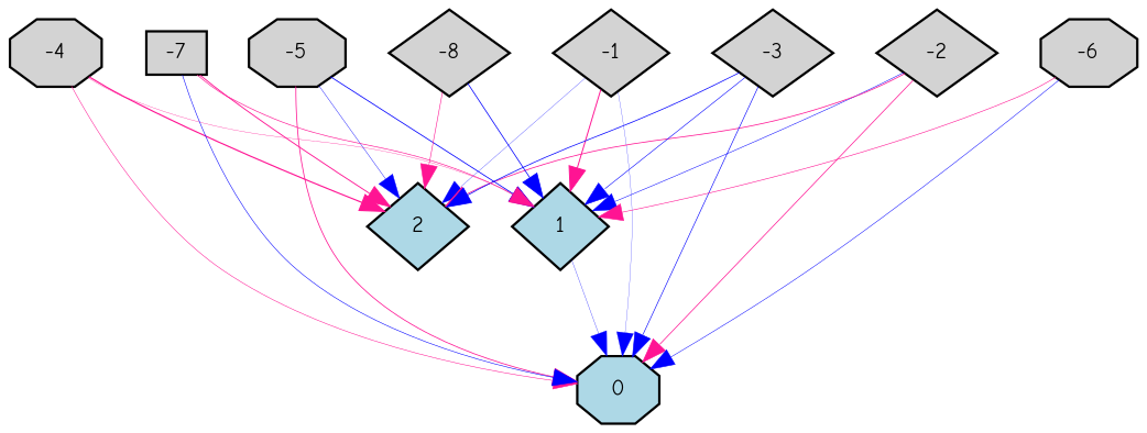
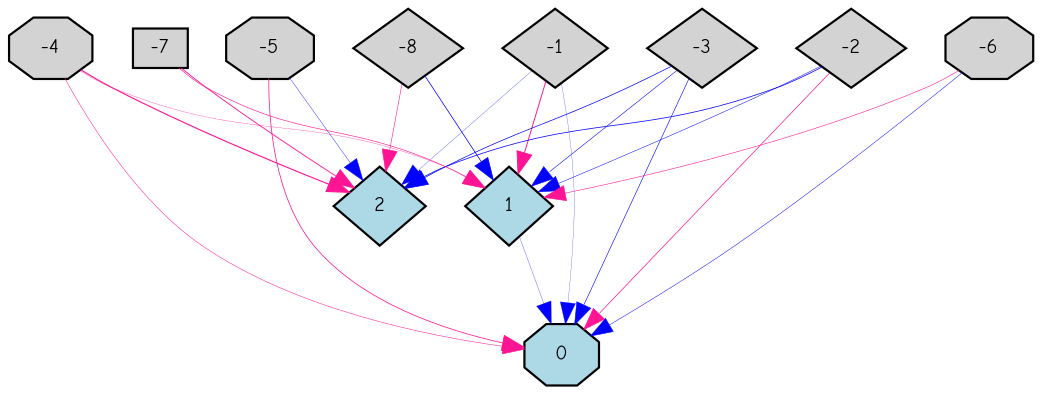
  digraph {
    fontname="Comic Neue"
    node [fillcolor=lightgray fontname="Comic Neue" fontsize=9 shape=diamond style=filled]
    edge [color=blue fontname="Comic Neue" style=solid]
    -1 [height=0.2 width=0.2]
    0 [fillcolor=lightblue height=0.2 shape=octagon width=0.2]
    1 [fillcolor=lightblue height=0.2 width=0.2]
    2 [fillcolor=lightblue height=0.2 width=0.2]
    -2 [height=0.2 width=0.2]
    -3 [height=0.2 width=0.2]
    -4 [height=0.2 shape=octagon width=0.2]
    -5 [height=0.2 shape=octagon width=0.2]
    -6 [height=0.2 shape=octagon width=0.2]
    -7 [height=0.2 shape=box width=0.2]
    -8 [height=0.2 width=0.2]
    -1 -> 0 [penwidth=0.10085832782309914]
    -1 -> 1 [color=deeppink penwidth=0.4343785840674854]
    -1 -> 2 [penwidth=0.11731033991215947]
    1 -> 0 [penwidth=0.12883850463572027]
    -2 -> 0 [color=deeppink penwidth=0.32240079520195186]
    -2 -> 1 [penwidth=0.22533474497663783]
-   -2 -> 2 [color=deeppink penwidth=0.3379382400746961]
+   -2 -> 2 [penwidth=0.3379382400746961]
    -3 -> 0 [penwidth=0.2718684533630811]
    -3 -> 1 [penwidth=0.2568169096423518]
    -3 -> 2 [penwidth=0.32294593081722334]
    -4 -> 0 [color=deeppink penwidth=0.22791776381378007]
    -4 -> 1 [color=deeppink penwidth=0.14123569024439375]
    -4 -> 2 [color=deeppink penwidth=0.5169822343981758]
    -5 -> 0 [color=deeppink penwidth=0.3464955658891481]
-   -5 -> 1 [penwidth=0.35304189148113496]
    -5 -> 2 [penwidth=0.1808731127079123]
    -6 -> 0 [penwidth=0.22089987659178467]
    -6 -> 1 [color=deeppink penwidth=0.2559619626836644]
-   -7 -> 0 [penwidth=0.2410813817970573]
    -7 -> 1 [color=deeppink penwidth=0.2821920967535012]
    -7 -> 2 [color=deeppink penwidth=0.40052095029362655]
    -8 -> 1 [penwidth=0.3357991877065034]
    -8 -> 2 [color=deeppink penwidth=0.253353806286009]
  }
